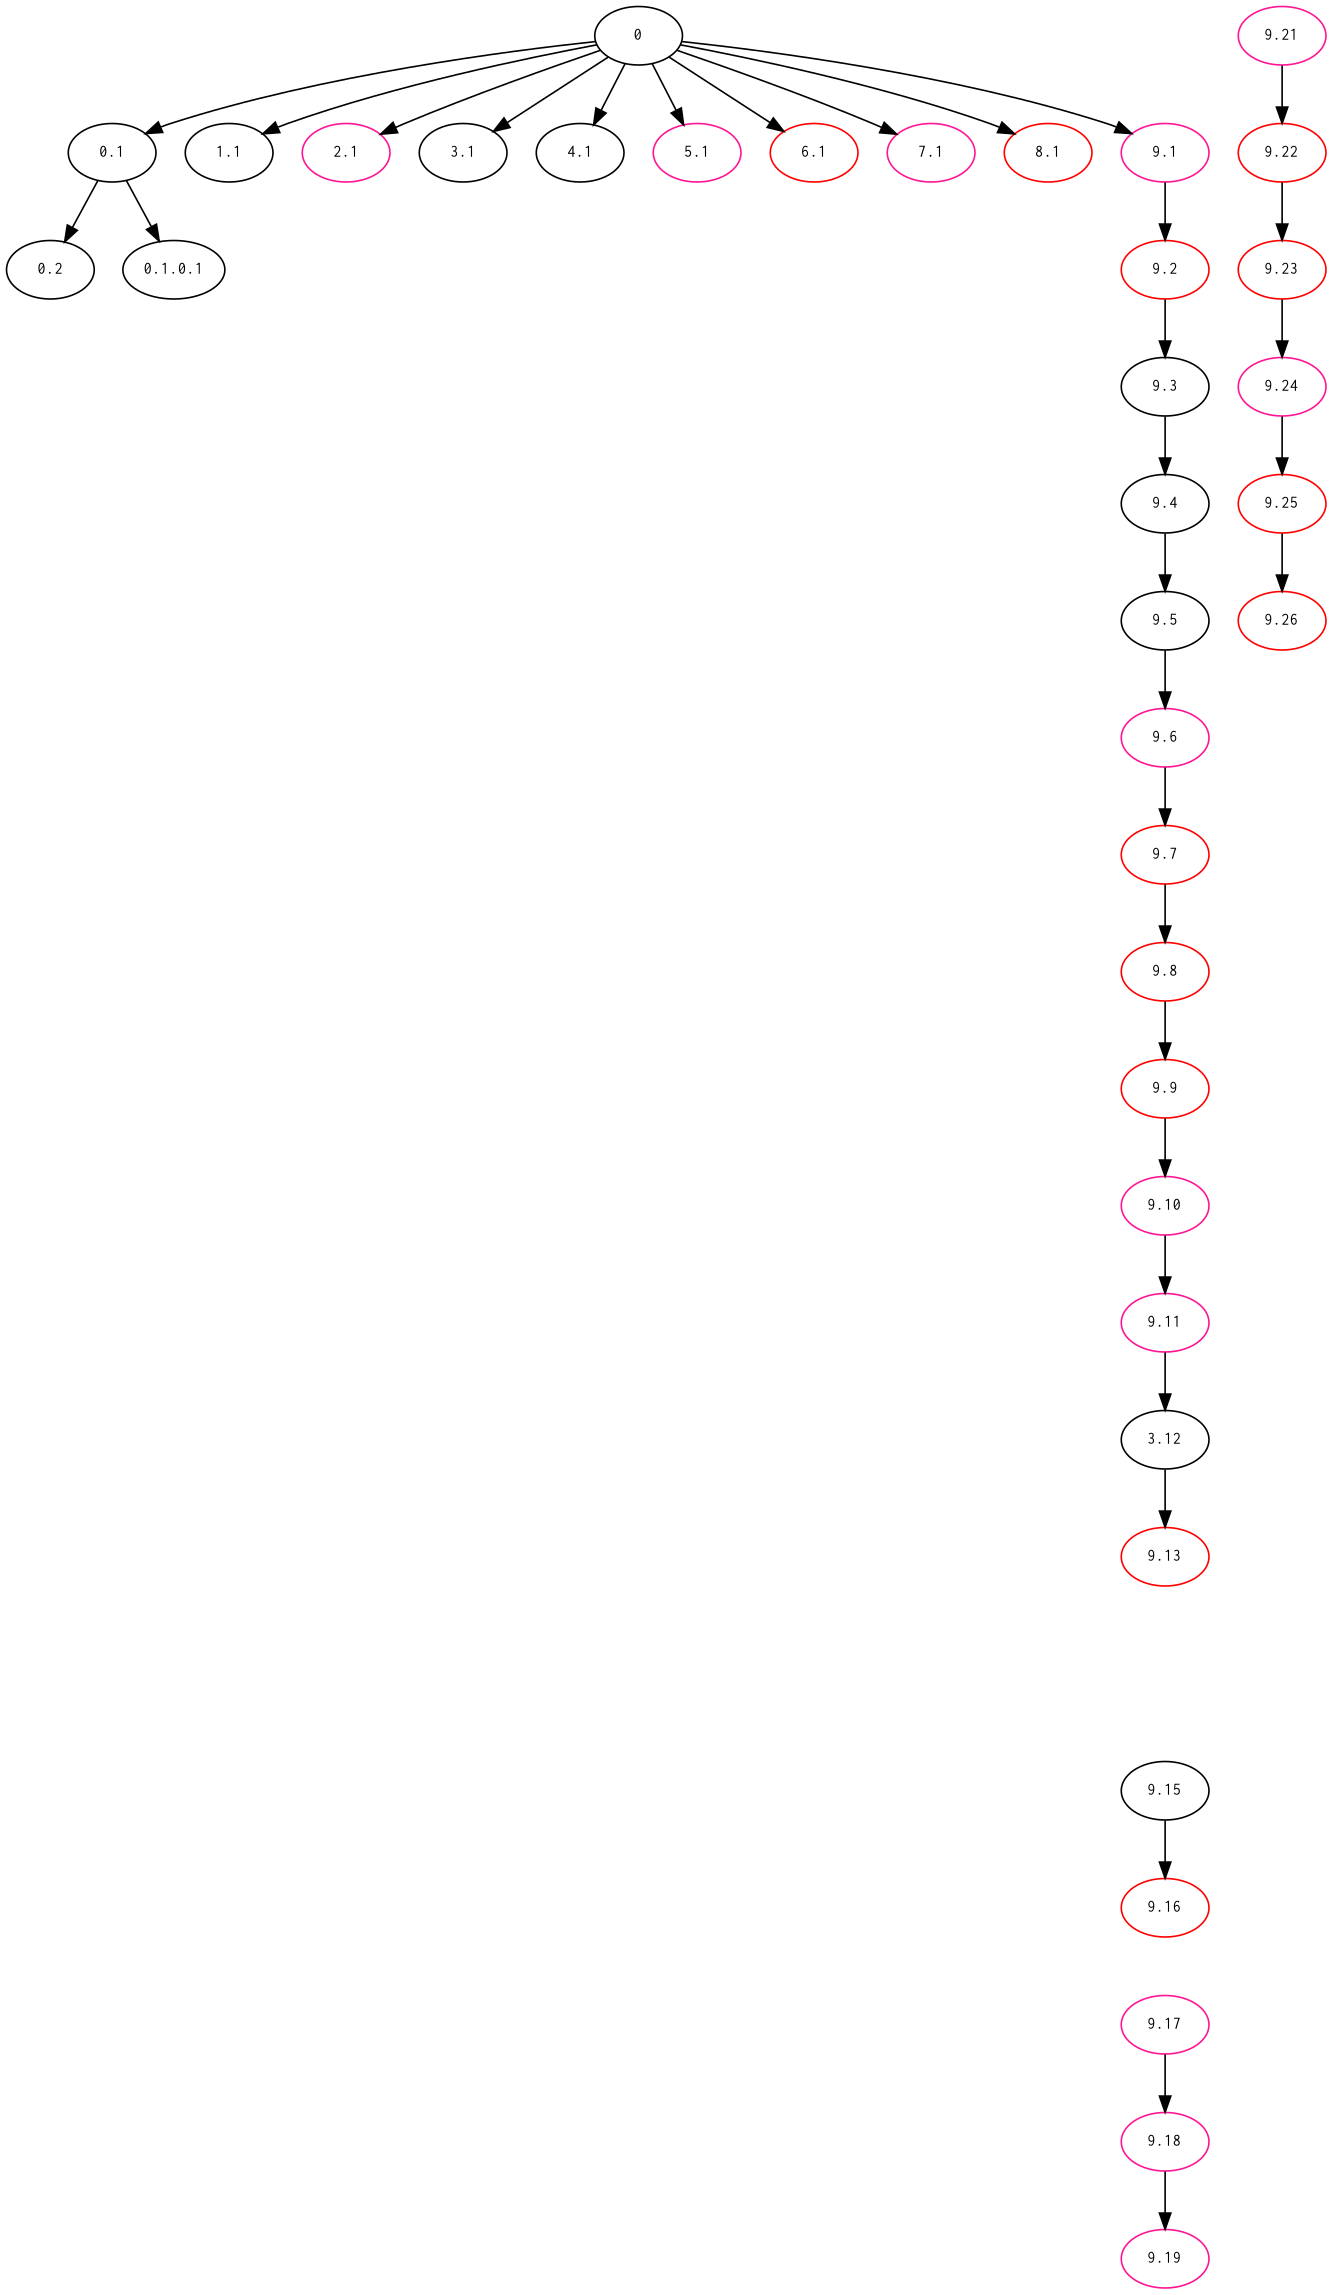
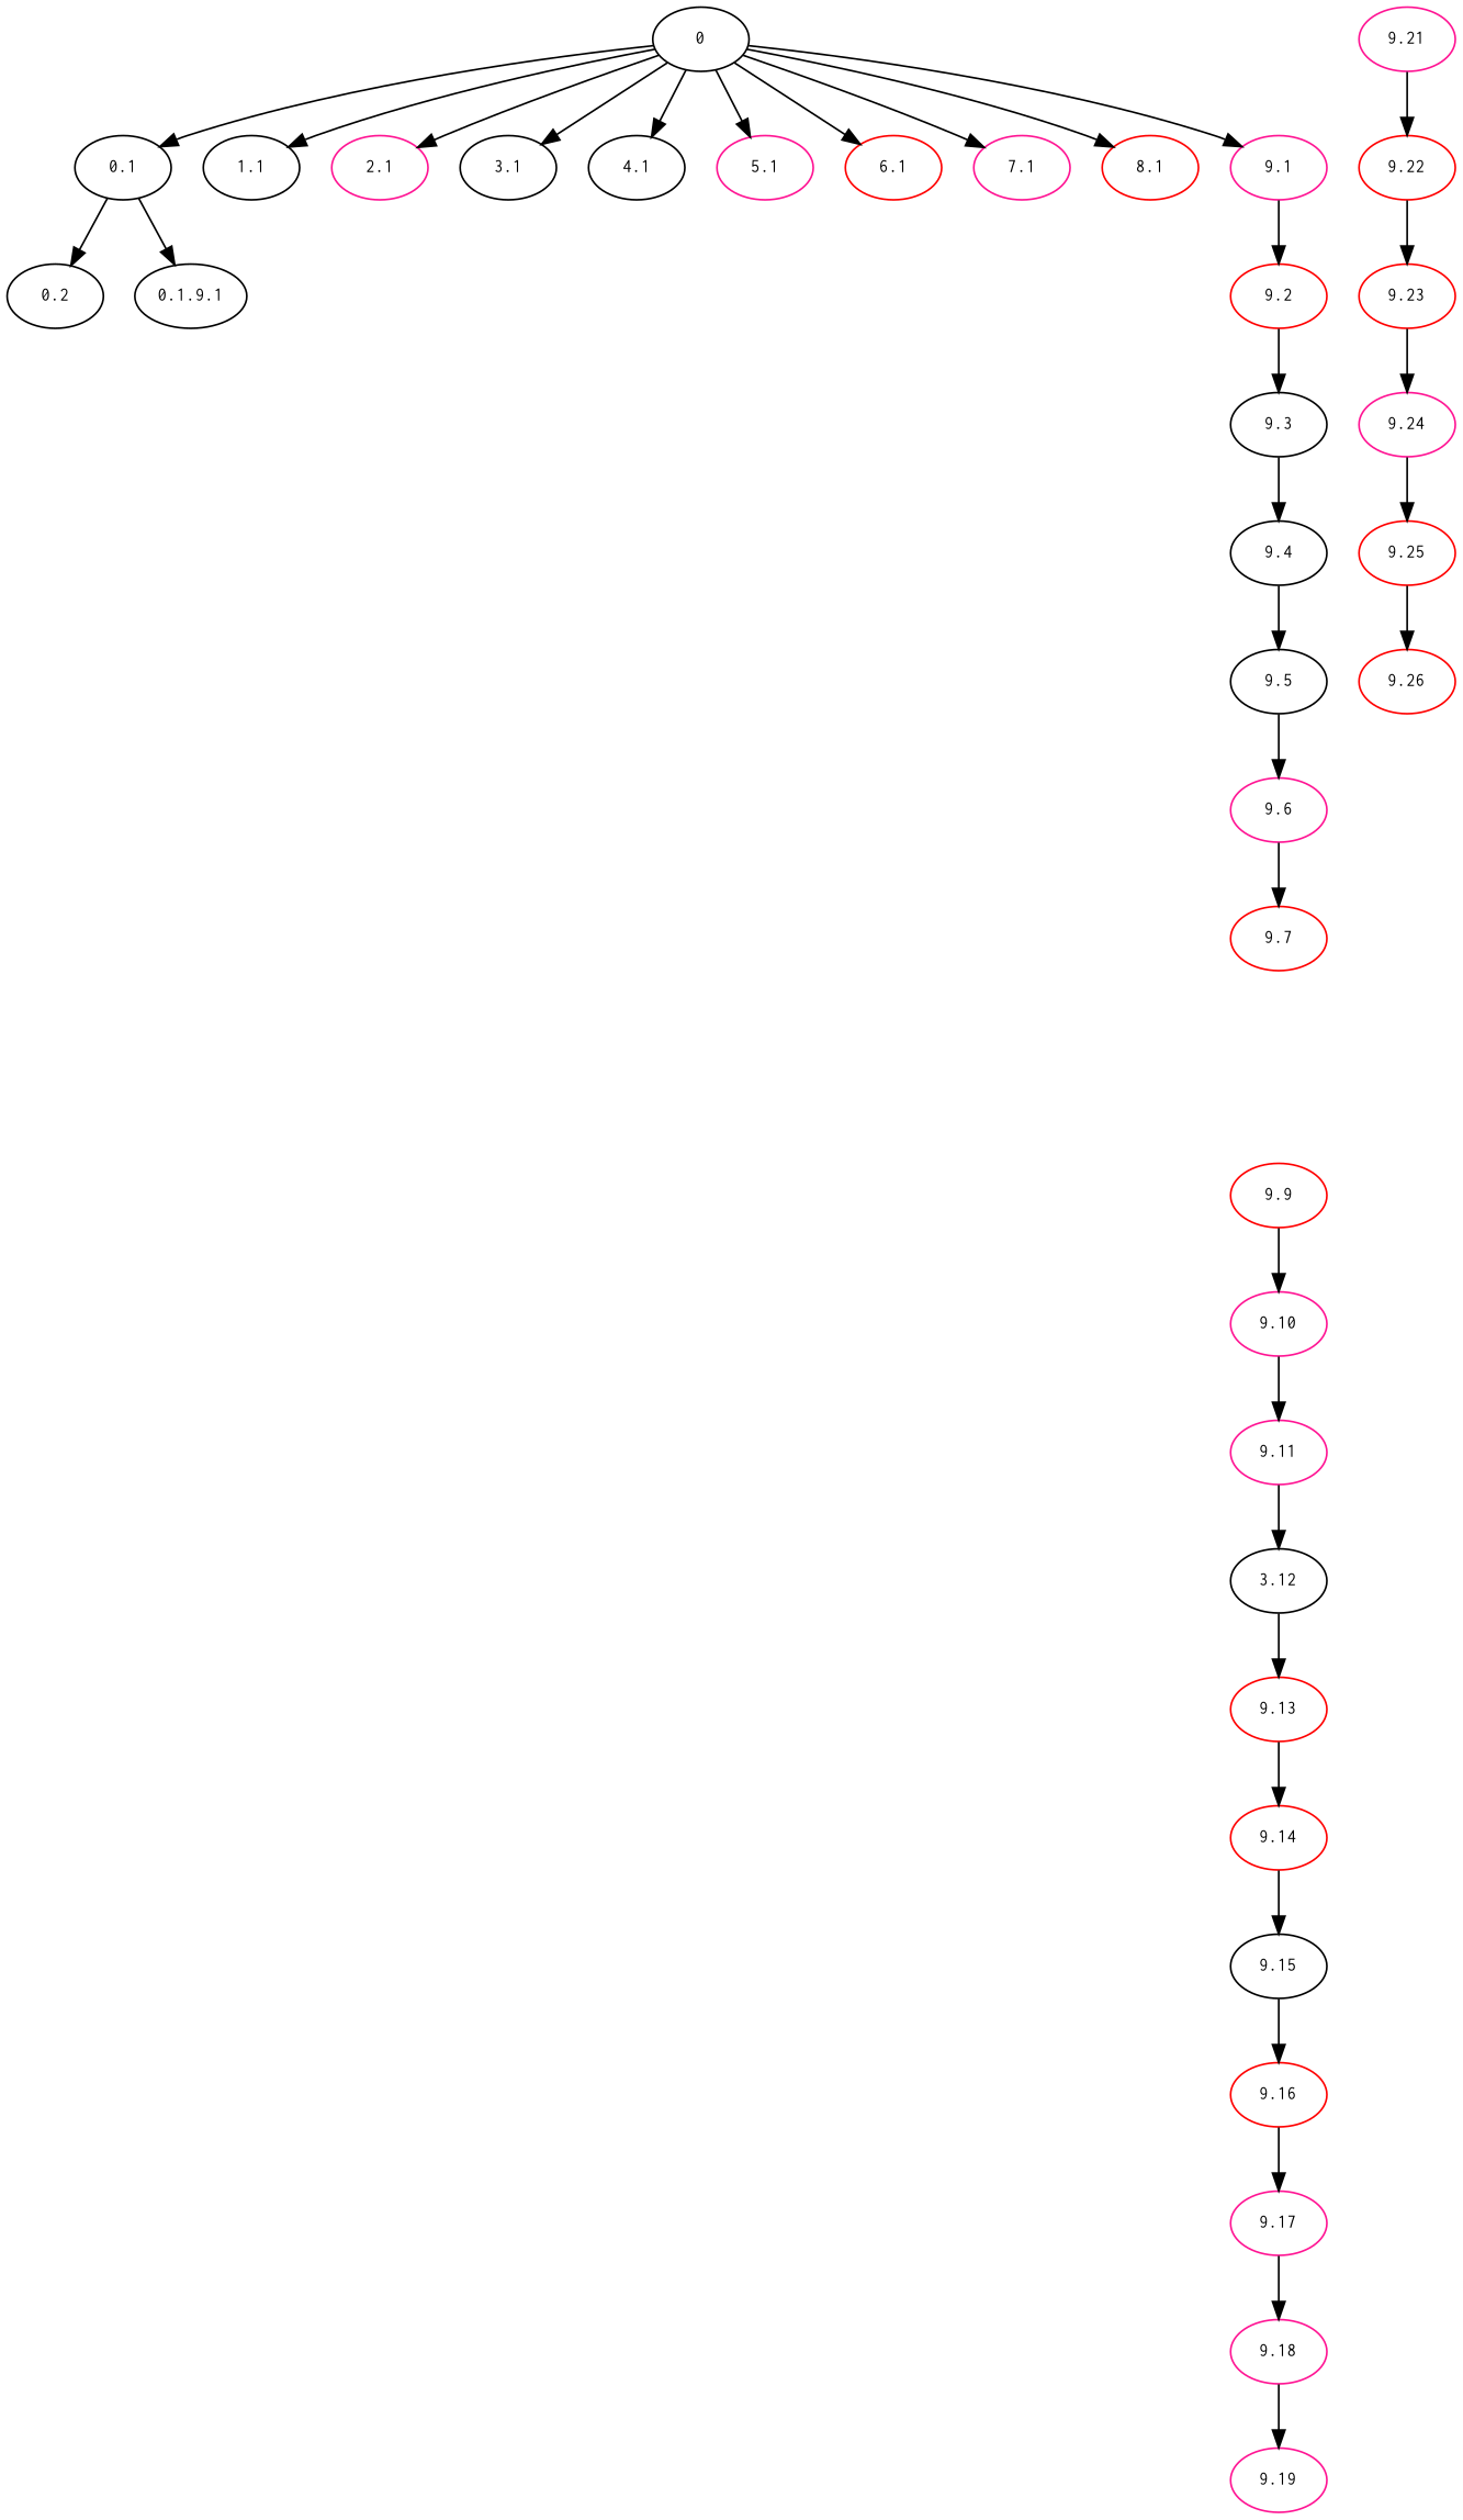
  digraph {
    node [color=red fontname=Courier fontsize=10 shape=ellipse]
    n1 [color=black label=0]
    n2 [color=black label=0.1]
    n3 [color=black label=1.1]
    n4 [color=deeppink label=2.1]
    n5 [color=black label=3.1]
    n6 [color=black label=4.1]
    n7 [color=deeppink label=5.1]
    n8 [label=6.1]
    n9 [color=deeppink label=7.1]
    n10 [label=8.1]
    n11 [color=deeppink label=9.1]
    n12 [color=black label=0.2]
-   n13 [color=black label="0.1.0.1"]
+   n13 [color=black label="0.1.9.1"]
    n14 [label=9.2]
    n15 [color=black label=9.3]
    n16 [color=black label=9.4]
    n17 [color=black label=9.5]
    n18 [color=deeppink label=9.6]
    n19 [label=9.7]
-   n20 [label=9.8]
    n21 [label=9.9]
    n22 [color=deeppink label=9.10]
    n23 [color=deeppink label=9.11]
    n24 [color=black label=3.12]
    n25 [label=9.13]
+   n26 [label=9.14]
    n27 [color=black label=9.15]
    n28 [label=9.16]
    n29 [color=deeppink label=9.17]
    n30 [color=deeppink label=9.18]
    n31 [color=deeppink label=9.19]
    n32 [color=deeppink label=9.21]
    n33 [label=9.22]
    n34 [label=9.23]
    n35 [color=deeppink label=9.24]
    n36 [label=9.25]
    n37 [label=9.26]
    n1 -> n2
    n1 -> n3
    n1 -> n4
    n1 -> n5
    n1 -> n6
    n1 -> n7
    n1 -> n8
    n1 -> n9
    n1 -> n10
    n1 -> n11
    n2 -> n12
    n2 -> n13
    n11 -> n14
    n14 -> n15
    n15 -> n16
    n16 -> n17
    n17 -> n18
    n18 -> n19
-   n19 -> n20
-   n20 -> n21
    n21 -> n22
    n22 -> n23
    n23 -> n24
    n24 -> n25
+   n25 -> n26
+   n26 -> n27
    n27 -> n28
+   n28 -> n29
    n29 -> n30
    n30 -> n31
    n32 -> n33
    n33 -> n34
    n34 -> n35
    n35 -> n36
    n36 -> n37
  }
